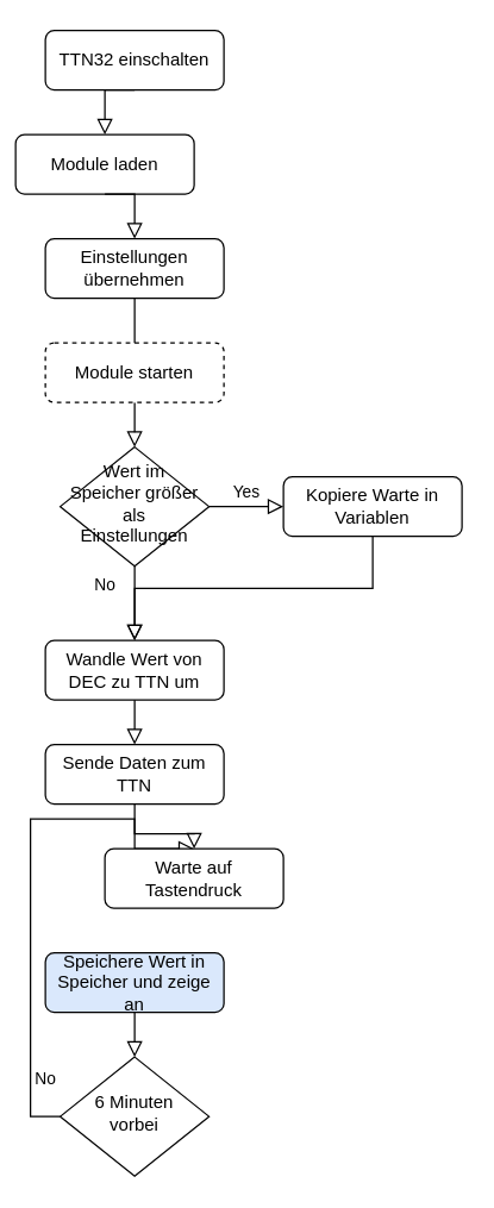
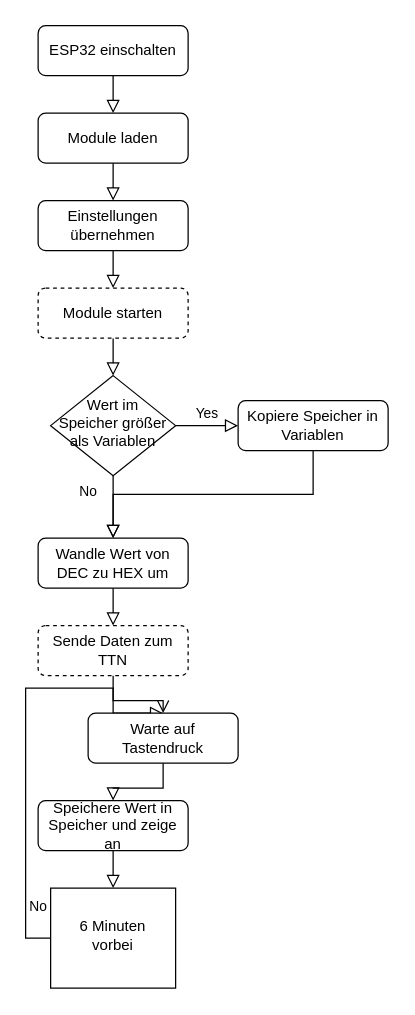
  <mxCell id="0" />
  <mxCell id="1" parent="0" />
  <mxCell id="2" value="" style="rounded=0;html=1;jettySize=auto;orthogonalLoop=1;fontSize=11;endArrow=block;endFill=0;endSize=8;strokeWidth=1;shadow=0;labelBackgroundColor=none;edgeStyle=orthogonalEdgeStyle;exitX=0.5;exitY=1;exitDx=0;exitDy=0;" parent="1" source="12" target="6" edge="1"><mxGeometry relative="1" as="geometry"><mxPoint x="340" y="120" as="sourcePoint" /></mxGeometry></mxCell>
- <mxCell id="3" value="TTN32 einschalten" style="rounded=1;whiteSpace=wrap;html=1;fontSize=12;glass=0;strokeWidth=1;shadow=0;" parent="1" vertex="1"><mxGeometry x="30" width="120" height="40" as="geometry" y="20" /></mxCell>
+ <mxCell id="3" value="ESP32 einschalten" style="rounded=1;whiteSpace=wrap;html=1;fontSize=12;glass=0;strokeWidth=1;shadow=0;" parent="1" vertex="1"><mxGeometry x="30" width="120" height="40" as="geometry" y="20" /></mxCell>
  <mxCell id="4" value="No" style="rounded=0;html=1;jettySize=auto;orthogonalLoop=1;fontSize=11;endArrow=block;endFill=0;endSize=8;strokeWidth=1;shadow=0;labelBackgroundColor=none;edgeStyle=orthogonalEdgeStyle;entryX=0.5;entryY=0;entryDx=0;entryDy=0;" parent="1" source="6" target="16" edge="1"><mxGeometry x="-0.5" y="-20" relative="1" as="geometry"><mxPoint as="offset" /></mxGeometry></mxCell>
  <mxCell id="5" value="Yes" style="edgeStyle=orthogonalEdgeStyle;rounded=0;html=1;jettySize=auto;orthogonalLoop=1;fontSize=11;endArrow=block;endFill=0;endSize=8;strokeWidth=1;shadow=0;labelBackgroundColor=none;" parent="1" source="6" target="7" edge="1"><mxGeometry y="10" relative="1" as="geometry"><mxPoint as="offset" /></mxGeometry></mxCell>
- <mxCell id="6" value="Wert im Speicher größer als Einstellungen" style="rhombus;whiteSpace=wrap;html=1;shadow=0;fontFamily=Helvetica;fontSize=12;align=center;strokeWidth=1;spacing=6;spacingTop=-4;" parent="1" vertex="1"><mxGeometry x="40" y="300" width="100" height="80" as="geometry" /></mxCell>
- <mxCell id="7" value="Kopiere Warte in Variablen" style="rounded=1;whiteSpace=wrap;html=1;fontSize=12;glass=0;strokeWidth=1;shadow=0;" parent="1" vertex="1"><mxGeometry x="190" y="320" width="120" height="40" as="geometry" /></mxCell>
+ <mxCell id="6" value="Wert im Speicher größer als Variablen" style="rhombus;whiteSpace=wrap;html=1;shadow=0;fontFamily=Helvetica;fontSize=12;align=center;strokeWidth=1;spacing=6;spacingTop=-4;" parent="1" vertex="1"><mxGeometry x="40" y="300" width="100" height="80" as="geometry" /></mxCell>
+ <mxCell id="7" value="Kopiere Speicher in Variablen" style="rounded=1;whiteSpace=wrap;html=1;fontSize=12;glass=0;strokeWidth=1;shadow=0;" parent="1" vertex="1"><mxGeometry x="190" y="320" width="120" height="40" as="geometry" /></mxCell>
  <mxCell id="8" value="No" style="rounded=0;html=1;jettySize=auto;orthogonalLoop=1;fontSize=11;endArrow=block;endFill=0;endSize=8;strokeWidth=1;shadow=0;labelBackgroundColor=none;edgeStyle=orthogonalEdgeStyle;exitX=0;exitY=0.5;exitDx=0;exitDy=0;entryX=0.5;entryY=0;entryDx=0;entryDy=0;" parent="1" source="9" target="17" edge="1"><mxGeometry x="-0.742" y="-10" relative="1" as="geometry"><mxPoint as="offset" /><mxPoint x="90" y="810" as="targetPoint" /><Array as="points"><mxPoint x="20" y="750" /><mxPoint x="20" y="550" /><mxPoint x="90" y="550" /></Array></mxGeometry></mxCell>
- <mxCell id="9" value="6 Minuten&lt;div&gt;vorbei&lt;/div&gt;" style="rhombus;whiteSpace=wrap;html=1;shadow=0;fontFamily=Helvetica;fontSize=12;align=center;strokeWidth=1;spacing=6;spacingTop=-4;" parent="1" vertex="1"><mxGeometry x="40" y="710" width="100" height="80" as="geometry" /></mxCell>
- <mxCell id="10" value="Module laden" style="rounded=1;whiteSpace=wrap;html=1;fontSize=12;glass=0;strokeWidth=1;shadow=0;" vertex="1" parent="1"><mxGeometry x="10" y="90" width="120" height="40" as="geometry" /></mxCell>
+ <mxCell id="9" value="6 Minuten&lt;div&gt;vorbei&lt;/div&gt;" style="whiteSpace=wrap;html=1;shadow=0;fontFamily=Helvetica;fontSize=12;align=center;strokeWidth=1;spacing=6;spacingTop=-4;rounded=0;" parent="1" vertex="1"><mxGeometry x="40" y="710" width="100" height="80" as="geometry" /></mxCell>
+ <mxCell id="10" value="Module laden" style="rounded=1;whiteSpace=wrap;html=1;fontSize=12;glass=0;strokeWidth=1;shadow=0;" vertex="1" parent="1"><mxGeometry x="30" y="90" width="120" height="40" as="geometry" /></mxCell>
  <mxCell id="11" value="Einstellungen&lt;br&gt;übernehmen" style="rounded=1;whiteSpace=wrap;html=1;fontSize=12;glass=0;strokeWidth=1;shadow=0;" vertex="1" parent="1"><mxGeometry x="30" y="160" width="120" height="40" as="geometry" /></mxCell>
  <mxCell id="12" value="Module starten" style="rounded=1;whiteSpace=wrap;html=1;fontSize=12;glass=0;strokeWidth=1;shadow=0;dashed=1;" vertex="1" parent="1"><mxGeometry x="30" y="230" width="120" height="40" as="geometry" /></mxCell>
  <mxCell id="13" value="" style="rounded=0;html=1;jettySize=auto;orthogonalLoop=1;fontSize=11;endArrow=block;endFill=0;endSize=8;strokeWidth=1;shadow=0;labelBackgroundColor=none;edgeStyle=orthogonalEdgeStyle;exitX=0.5;exitY=1;exitDx=0;exitDy=0;entryX=0.5;entryY=0;entryDx=0;entryDy=0;" edge="1" parent="1" source="3" target="10"><mxGeometry relative="1" as="geometry"><mxPoint x="350" y="130" as="sourcePoint" /><mxPoint x="340" y="170" as="targetPoint" /></mxGeometry></mxCell>
  <mxCell id="14" value="" style="rounded=0;html=1;jettySize=auto;orthogonalLoop=1;fontSize=11;endArrow=block;endFill=0;endSize=8;strokeWidth=1;shadow=0;labelBackgroundColor=none;edgeStyle=orthogonalEdgeStyle;exitX=0.5;exitY=1;exitDx=0;exitDy=0;entryX=0.5;entryY=0;entryDx=0;entryDy=0;" edge="1" parent="1" source="10" target="11"><mxGeometry relative="1" as="geometry"><mxPoint x="360" y="140" as="sourcePoint" /><mxPoint x="350" y="180" as="targetPoint" /></mxGeometry></mxCell>
- <mxCell id="15" value="" style="rounded=0;html=1;jettySize=auto;orthogonalLoop=1;fontSize=11;endArrow=none;endFill=0;endSize=8;strokeWidth=1;shadow=0;labelBackgroundColor=none;edgeStyle=orthogonalEdgeStyle;exitX=0.5;exitY=1;exitDx=0;exitDy=0;entryX=0.5;entryY=0;entryDx=0;entryDy=0;" edge="1" parent="1" source="11" target="12"><mxGeometry relative="1" as="geometry"><mxPoint x="370" y="150" as="sourcePoint" /><mxPoint x="360" y="190" as="targetPoint" /></mxGeometry></mxCell>
- <mxCell id="16" value="Wandle Wert von DEC zu TTN um" style="rounded=1;whiteSpace=wrap;html=1;fontSize=12;glass=0;strokeWidth=1;shadow=0;" vertex="1" parent="1"><mxGeometry x="30" y="430" width="120" height="40" as="geometry" /></mxCell>
+ <mxCell id="15" value="" style="rounded=0;html=1;jettySize=auto;orthogonalLoop=1;fontSize=11;endArrow=block;endFill=0;endSize=8;strokeWidth=1;shadow=0;labelBackgroundColor=none;edgeStyle=orthogonalEdgeStyle;exitX=0.5;exitY=1;exitDx=0;exitDy=0;entryX=0.5;entryY=0;entryDx=0;entryDy=0;" edge="1" parent="1" source="11" target="12"><mxGeometry relative="1" as="geometry"><mxPoint x="370" y="150" as="sourcePoint" /><mxPoint x="360" y="190" as="targetPoint" /></mxGeometry></mxCell>
+ <mxCell id="16" value="Wandle Wert von DEC zu HEX um" style="rounded=1;whiteSpace=wrap;html=1;fontSize=12;glass=0;strokeWidth=1;shadow=0;" vertex="1" parent="1"><mxGeometry x="30" y="430" width="120" height="40" as="geometry" /></mxCell>
  <mxCell id="17" value="Warte auf Tastendruck" style="rounded=1;whiteSpace=wrap;html=1;fontSize=12;glass=0;strokeWidth=1;shadow=0;" vertex="1" parent="1"><mxGeometry x="70" y="570" width="120" height="40" as="geometry" /></mxCell>
  <mxCell id="18" value="" style="rounded=0;html=1;jettySize=auto;orthogonalLoop=1;fontSize=11;endArrow=block;endFill=0;endSize=8;strokeWidth=1;shadow=0;labelBackgroundColor=none;edgeStyle=orthogonalEdgeStyle;exitX=0.5;exitY=1;exitDx=0;exitDy=0;entryX=0.5;entryY=0;entryDx=0;entryDy=0;" edge="1" parent="1" source="16" target="23"><mxGeometry relative="1" as="geometry"><mxPoint x="90" y="480" as="sourcePoint" /><mxPoint x="100" y="330" as="targetPoint" /></mxGeometry></mxCell>
- <mxCell id="19" value="Speichere Wert in Speicher und zeige an" style="rounded=1;whiteSpace=wrap;html=1;fontSize=12;glass=0;strokeWidth=1;shadow=0;fillColor=#dae8fc;" vertex="1" parent="1"><mxGeometry x="30" y="640" width="120" height="40" as="geometry" /></mxCell>
+ <mxCell id="19" value="Speichere Wert in Speicher und zeige an" style="rounded=1;whiteSpace=wrap;html=1;fontSize=12;glass=0;strokeWidth=1;shadow=0;" vertex="1" parent="1"><mxGeometry x="30" y="640" width="120" height="40" as="geometry" /></mxCell>
  <mxCell id="20" value="" style="rounded=0;html=1;jettySize=auto;orthogonalLoop=1;fontSize=11;endArrow=block;endFill=0;endSize=8;strokeWidth=1;shadow=0;labelBackgroundColor=none;edgeStyle=orthogonalEdgeStyle;exitX=0.5;exitY=1;exitDx=0;exitDy=0;entryX=0.5;entryY=0;entryDx=0;entryDy=0;" edge="1" parent="1" source="19" target="9"><mxGeometry relative="1" as="geometry"><mxPoint x="100" y="550" as="sourcePoint" /><mxPoint x="100" y="580" as="targetPoint" /></mxGeometry></mxCell>
+ <mxCell id="21" value="" style="rounded=0;html=1;jettySize=auto;orthogonalLoop=1;fontSize=11;endArrow=block;endFill=0;endSize=8;strokeWidth=1;shadow=0;labelBackgroundColor=none;edgeStyle=orthogonalEdgeStyle;exitX=0.5;exitY=1;exitDx=0;exitDy=0;entryX=0.5;entryY=0;entryDx=0;entryDy=0;" edge="1" parent="1" source="17" target="19"><mxGeometry relative="1" as="geometry"><mxPoint x="110" y="560" as="sourcePoint" /><mxPoint x="110" y="590" as="targetPoint" /></mxGeometry></mxCell>
  <mxCell id="22" value="" style="rounded=0;html=1;jettySize=auto;orthogonalLoop=1;fontSize=11;endArrow=block;endFill=0;endSize=8;strokeWidth=1;shadow=0;labelBackgroundColor=none;edgeStyle=orthogonalEdgeStyle;exitX=0.5;exitY=1;exitDx=0;exitDy=0;entryX=0.5;entryY=0;entryDx=0;entryDy=0;" edge="1" parent="1" source="7" target="16"><mxGeometry relative="1" as="geometry"><mxPoint x="100" y="280" as="sourcePoint" /><mxPoint x="100" y="310" as="targetPoint" /></mxGeometry></mxCell>
- <mxCell id="23" value="Sende Daten zum TTN" style="rounded=1;whiteSpace=wrap;html=1;fontSize=12;glass=0;strokeWidth=1;shadow=0;" vertex="1" parent="1"><mxGeometry x="30" y="500" width="120" height="40" as="geometry" /></mxCell>
- <mxCell id="24" value="" style="rounded=0;html=1;jettySize=auto;orthogonalLoop=1;fontSize=11;endArrow=block;endFill=0;endSize=8;strokeWidth=1;shadow=0;labelBackgroundColor=none;edgeStyle=orthogonalEdgeStyle;exitX=0.5;exitY=1;exitDx=0;exitDy=0;entryX=0.5;entryY=0;entryDx=0;entryDy=0;" edge="1" parent="1" source="23" target="17"><mxGeometry relative="1" as="geometry"><mxPoint x="100" y="620" as="sourcePoint" /><mxPoint x="100" y="650" as="targetPoint" /></mxGeometry></mxCell>
+ <mxCell id="23" value="Sende Daten zum TTN" style="rounded=1;whiteSpace=wrap;html=1;fontSize=12;glass=0;strokeWidth=1;shadow=0;dashed=1;" vertex="1" parent="1"><mxGeometry x="30" y="500" width="120" height="40" as="geometry" /></mxCell>
+ <mxCell id="24" value="" style="rounded=0;html=1;jettySize=auto;orthogonalLoop=1;fontSize=11;endArrow=open;endFill=0;endSize=8;strokeWidth=1;shadow=0;labelBackgroundColor=none;edgeStyle=orthogonalEdgeStyle;exitX=0.5;exitY=1;exitDx=0;exitDy=0;entryX=0.5;entryY=0;entryDx=0;entryDy=0;" edge="1" parent="1" source="23" target="17"><mxGeometry relative="1" as="geometry"><mxPoint x="100" y="620" as="sourcePoint" /><mxPoint x="100" y="650" as="targetPoint" /></mxGeometry></mxCell>
